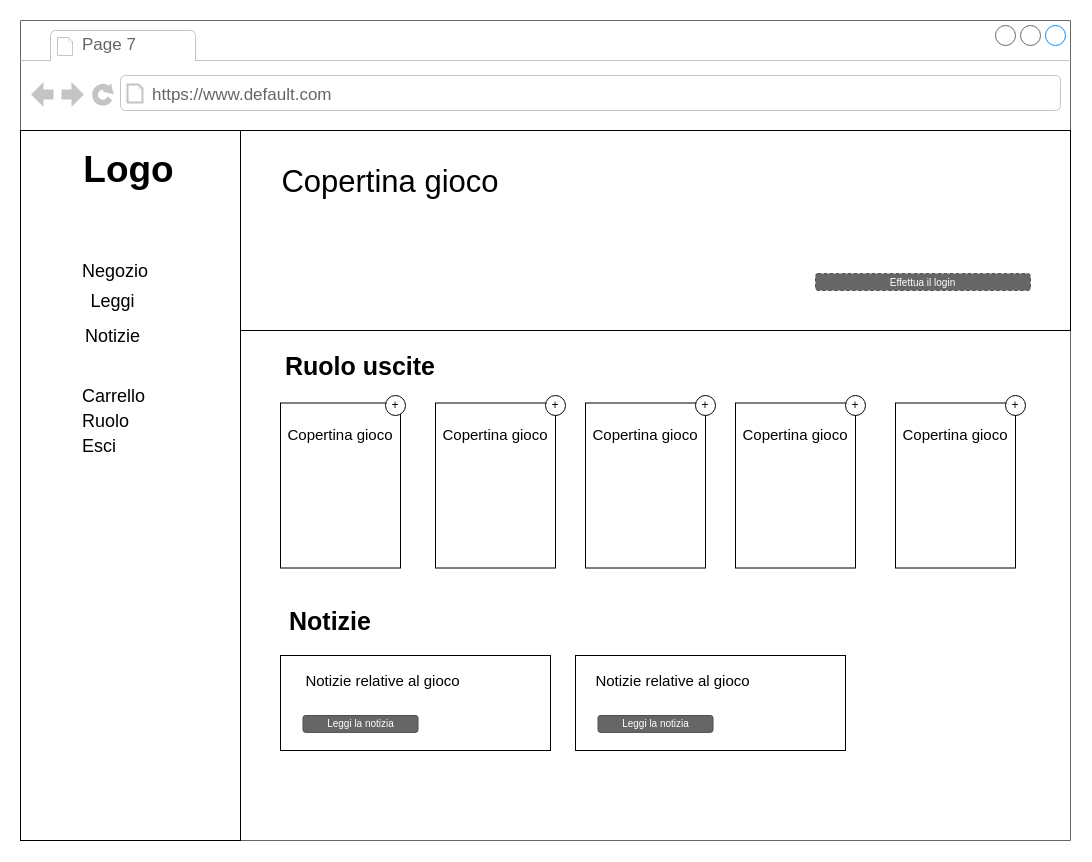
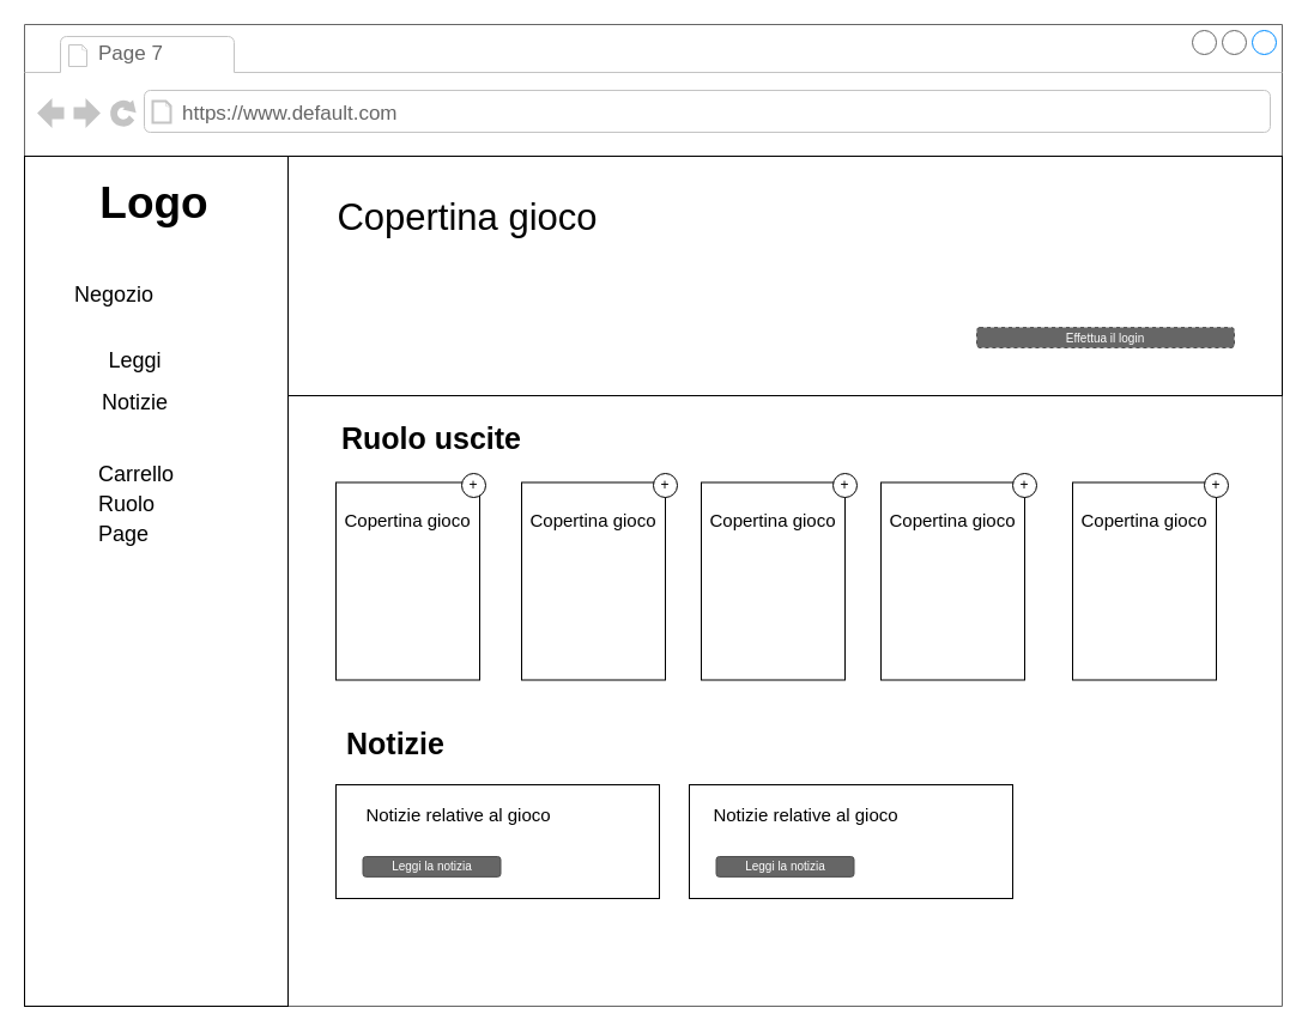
  <mxCell id="0" />
  <mxCell id="1" parent="0" />
  <mxCell id="2" value="" style="strokeWidth=1;shadow=0;dashed=0;align=center;html=1;shape=mxgraph.mockup.containers.browserWindow;rSize=0;strokeColor=#666666;mainText=,;recursiveResize=0;rounded=0;labelBackgroundColor=none;fontFamily=Verdana;fontSize=12" parent="1" vertex="1"><mxGeometry x="20" y="20" width="1050" height="820" as="geometry" /></mxCell>
  <mxCell id="3" value="Page 7" style="strokeWidth=1;shadow=0;dashed=0;align=center;html=1;shape=mxgraph.mockup.containers.anchor;fontSize=17;fontColor=#666666;align=left;" parent="2" vertex="1"><mxGeometry x="60" y="12" width="110" height="26" as="geometry" /></mxCell>
  <mxCell id="4" value="https://www.default.com" style="strokeWidth=1;shadow=0;dashed=0;align=center;html=1;shape=mxgraph.mockup.containers.anchor;rSize=0;fontSize=17;fontColor=#666666;align=left;" parent="2" vertex="1"><mxGeometry x="130" y="60" width="350" height="30" as="geometry" /></mxCell>
  <mxCell id="5" value="" style="rounded=0;whiteSpace=wrap;html=1;fontSize=34;" parent="2" vertex="1"><mxGeometry x="220" y="110" width="830" height="200" as="geometry" /></mxCell>
  <mxCell id="6" value="" style="rounded=0;whiteSpace=wrap;html=1;fontSize=34;" parent="2" vertex="1"><mxGeometry y="110" width="220" height="710" as="geometry" /></mxCell>
  <mxCell id="7" value="&lt;font style=&quot;font-size: 37px&quot;&gt;Logo&lt;/font&gt;" style="text;strokeColor=none;fillColor=none;html=1;fontSize=24;fontStyle=1;verticalAlign=middle;align=center;" parent="2" vertex="1"><mxGeometry x="10" y="120" width="195" height="60" as="geometry" /></mxCell>
  <mxCell id="8" value="&lt;font style=&quot;font-size: 31px&quot;&gt;Copertina gioco&lt;/font&gt;" style="text;html=1;strokeColor=none;fillColor=none;align=center;verticalAlign=middle;whiteSpace=wrap;rounded=0;fontSize=37;" parent="2" vertex="1"><mxGeometry x="255" y="145" width="230" height="30" as="geometry" /></mxCell>
- <mxCell id="9" value="&lt;font style=&quot;font-size: 18px&quot;&gt;Negozio&lt;/font&gt;" style="text;html=1;strokeColor=none;fillColor=none;align=center;verticalAlign=middle;whiteSpace=wrap;rounded=0;fontSize=20;" parent="2" vertex="1"><mxGeometry x="60" y="235" width="70" height="30" as="geometry" /></mxCell>
+ <mxCell id="9" value="&lt;font style=&quot;font-size: 18px&quot;&gt;Negozio&lt;/font&gt;" style="text;html=1;strokeColor=none;fillColor=none;align=center;verticalAlign=middle;whiteSpace=wrap;rounded=0;fontSize=20;" parent="2" vertex="1"><mxGeometry x="40" y="210" width="70" height="30" as="geometry" /></mxCell>
  <mxCell id="10" value="&lt;font style=&quot;font-size: 18px&quot;&gt;Notizie&lt;/font&gt;" style="text;html=1;strokeColor=none;fillColor=none;align=center;verticalAlign=middle;whiteSpace=wrap;rounded=0;fontSize=20;" parent="2" vertex="1"><mxGeometry x="60" y="300" width="65" height="30" as="geometry" /></mxCell>
  <mxCell id="11" value="" style="rounded=0;whiteSpace=wrap;html=1;fontSize=18;" parent="2" vertex="1"><mxGeometry x="260" y="382.5" width="120" height="165" as="geometry" /></mxCell>
  <mxCell id="12" value="&lt;font style=&quot;font-size: 25px&quot;&gt;&lt;b&gt;Ruolo uscite&lt;/b&gt;&lt;/font&gt;" style="text;html=1;strokeColor=none;fillColor=none;align=center;verticalAlign=middle;whiteSpace=wrap;rounded=0;fontSize=18;" parent="2" vertex="1"><mxGeometry x="255" y="330" width="170" height="30" as="geometry" /></mxCell>
  <mxCell id="13" value="" style="rounded=0;whiteSpace=wrap;html=1;fontSize=18;" parent="2" vertex="1"><mxGeometry x="415" y="382.5" width="120" height="165" as="geometry" /></mxCell>
  <mxCell id="14" value="" style="rounded=0;whiteSpace=wrap;html=1;fontSize=18;" parent="2" vertex="1"><mxGeometry x="565" y="382.5" width="120" height="165" as="geometry" /></mxCell>
  <mxCell id="15" value="" style="rounded=0;whiteSpace=wrap;html=1;fontSize=18;" parent="2" vertex="1"><mxGeometry x="715" y="382.5" width="120" height="165" as="geometry" /></mxCell>
  <mxCell id="16" value="" style="rounded=0;whiteSpace=wrap;html=1;fontSize=18;" parent="2" vertex="1"><mxGeometry x="875" y="382.5" width="120" height="165" as="geometry" /></mxCell>
  <mxCell id="17" value="&lt;font style=&quot;font-size: 15px&quot;&gt;Copertina gioco&lt;/font&gt;" style="text;html=1;strokeColor=none;fillColor=none;align=center;verticalAlign=middle;whiteSpace=wrap;rounded=0;fontSize=25;" parent="2" vertex="1"><mxGeometry x="265" y="395" width="110" height="30" as="geometry" /></mxCell>
  <mxCell id="18" value="&lt;font style=&quot;font-size: 15px&quot;&gt;Copertina gioco&lt;/font&gt;" style="text;html=1;strokeColor=none;fillColor=none;align=center;verticalAlign=middle;whiteSpace=wrap;rounded=0;fontSize=25;" parent="2" vertex="1"><mxGeometry x="420" y="395" width="110" height="30" as="geometry" /></mxCell>
  <mxCell id="19" value="&lt;font style=&quot;font-size: 15px&quot;&gt;Copertina gioco&lt;/font&gt;" style="text;html=1;strokeColor=none;fillColor=none;align=center;verticalAlign=middle;whiteSpace=wrap;rounded=0;fontSize=25;" parent="2" vertex="1"><mxGeometry x="570" y="395" width="110" height="30" as="geometry" /></mxCell>
  <mxCell id="20" value="&lt;font style=&quot;font-size: 15px&quot;&gt;Copertina gioco&lt;/font&gt;" style="text;html=1;strokeColor=none;fillColor=none;align=center;verticalAlign=middle;whiteSpace=wrap;rounded=0;fontSize=25;" parent="2" vertex="1"><mxGeometry x="720" y="395" width="110" height="30" as="geometry" /></mxCell>
  <mxCell id="21" value="&lt;font style=&quot;font-size: 15px&quot;&gt;Copertina gioco&lt;/font&gt;" style="text;html=1;strokeColor=none;fillColor=none;align=center;verticalAlign=middle;whiteSpace=wrap;rounded=0;fontSize=25;" parent="2" vertex="1"><mxGeometry x="880" y="395" width="110" height="30" as="geometry" /></mxCell>
  <mxCell id="22" value="&lt;font style=&quot;font-size: 25px&quot;&gt;&lt;b&gt;Notizie&lt;/b&gt;&lt;/font&gt;" style="text;html=1;strokeColor=none;fillColor=none;align=center;verticalAlign=middle;whiteSpace=wrap;rounded=0;fontSize=18;" parent="2" vertex="1"><mxGeometry x="265" y="585" width="90" height="30" as="geometry" /></mxCell>
  <mxCell id="23" value="" style="rounded=0;whiteSpace=wrap;html=1;fontSize=15;" parent="2" vertex="1"><mxGeometry x="260" y="635" width="270" height="95" as="geometry" /></mxCell>
  <mxCell id="24" value="" style="rounded=0;whiteSpace=wrap;html=1;fontSize=15;" parent="2" vertex="1"><mxGeometry x="555" y="635" width="270" height="95" as="geometry" /></mxCell>
  <mxCell id="25" value="Notizie relative al gioco" style="text;html=1;strokeColor=none;fillColor=none;align=center;verticalAlign=middle;whiteSpace=wrap;rounded=0;fontSize=15;" parent="2" vertex="1"><mxGeometry x="275" y="645" width="175" height="30" as="geometry" /></mxCell>
  <mxCell id="26" value="Notizie relative al gioco" style="text;html=1;strokeColor=none;fillColor=none;align=center;verticalAlign=middle;whiteSpace=wrap;rounded=0;fontSize=15;" parent="2" vertex="1"><mxGeometry x="565" y="645" width="175" height="30" as="geometry" /></mxCell>
  <mxCell id="27" value="Effettua il login" style="rounded=1;html=1;shadow=0;dashed=1;whiteSpace=wrap;fontSize=10;fillColor=#666666;align=center;strokeColor=#4D4D4D;fontColor=#ffffff;" parent="2" vertex="1"><mxGeometry x="795" y="253.12" width="215" height="16.88" as="geometry" /></mxCell>
  <mxCell id="28" value="+" style="ellipse;whiteSpace=wrap;html=1;" parent="2" vertex="1"><mxGeometry x="365" y="375" width="20" height="20" as="geometry" /></mxCell>
  <mxCell id="29" value="+" style="ellipse;whiteSpace=wrap;html=1;" parent="2" vertex="1"><mxGeometry x="525" y="375" width="20" height="20" as="geometry" /></mxCell>
  <mxCell id="30" value="+" style="ellipse;whiteSpace=wrap;html=1;" parent="2" vertex="1"><mxGeometry x="675" y="375" width="20" height="20" as="geometry" /></mxCell>
  <mxCell id="31" value="+" style="ellipse;whiteSpace=wrap;html=1;" parent="2" vertex="1"><mxGeometry x="825" y="375" width="20" height="20" as="geometry" /></mxCell>
  <mxCell id="32" value="+" style="ellipse;whiteSpace=wrap;html=1;" parent="2" vertex="1"><mxGeometry x="985" y="375" width="20" height="20" as="geometry" /></mxCell>
  <mxCell id="33" value="Leggi la notizia" style="rounded=1;html=1;shadow=0;dashed=0;whiteSpace=wrap;fontSize=10;fillColor=#666666;align=center;strokeColor=#4D4D4D;fontColor=#ffffff;" parent="2" vertex="1"><mxGeometry x="282.5" y="695" width="115" height="16.88" as="geometry" /></mxCell>
  <mxCell id="34" value="Leggi la notizia" style="rounded=1;html=1;shadow=0;dashed=0;whiteSpace=wrap;fontSize=10;fillColor=#666666;align=center;strokeColor=#4D4D4D;fontColor=#ffffff;" parent="2" vertex="1"><mxGeometry x="577.5" y="695" width="115" height="16.88" as="geometry" /></mxCell>
  <mxCell id="35" value="&lt;font style=&quot;font-size: 18px&quot;&gt;Leggi&lt;/font&gt;" style="text;html=1;strokeColor=none;fillColor=none;align=center;verticalAlign=middle;whiteSpace=wrap;rounded=0;fontSize=20;" vertex="1" parent="2"><mxGeometry x="60" y="265" width="65" height="30" as="geometry" /></mxCell>
  <mxCell id="36" value="&lt;font style=&quot;font-size: 18px&quot;&gt;Carrello&lt;/font&gt;" style="text;html=1;strokeColor=none;fillColor=none;align=left;verticalAlign=middle;whiteSpace=wrap;rounded=0;fontSize=20;" vertex="1" parent="2"><mxGeometry x="60" y="360" width="100" height="30" as="geometry" /></mxCell>
  <mxCell id="37" value="&lt;font style=&quot;font-size: 18px&quot;&gt;Ruolo&lt;/font&gt;" style="text;html=1;strokeColor=none;fillColor=none;align=left;verticalAlign=middle;whiteSpace=wrap;rounded=0;fontSize=20;" vertex="1" parent="2"><mxGeometry x="60" y="385" width="100" height="30" as="geometry" /></mxCell>
- <mxCell id="38" value="&lt;font style=&quot;font-size: 18px&quot;&gt;Esci&lt;/font&gt;" style="text;html=1;strokeColor=none;fillColor=none;align=left;verticalAlign=middle;whiteSpace=wrap;rounded=0;fontSize=20;" vertex="1" parent="2"><mxGeometry x="60" y="410" width="100" height="30" as="geometry" /></mxCell>
+ <mxCell id="38" value="&lt;font style=&quot;font-size: 18px&quot;&gt;Page&lt;/font&gt;" style="text;html=1;strokeColor=none;fillColor=none;align=left;verticalAlign=middle;whiteSpace=wrap;rounded=0;fontSize=20;" vertex="1" parent="2"><mxGeometry x="60" y="410" width="100" height="30" as="geometry" /></mxCell>
